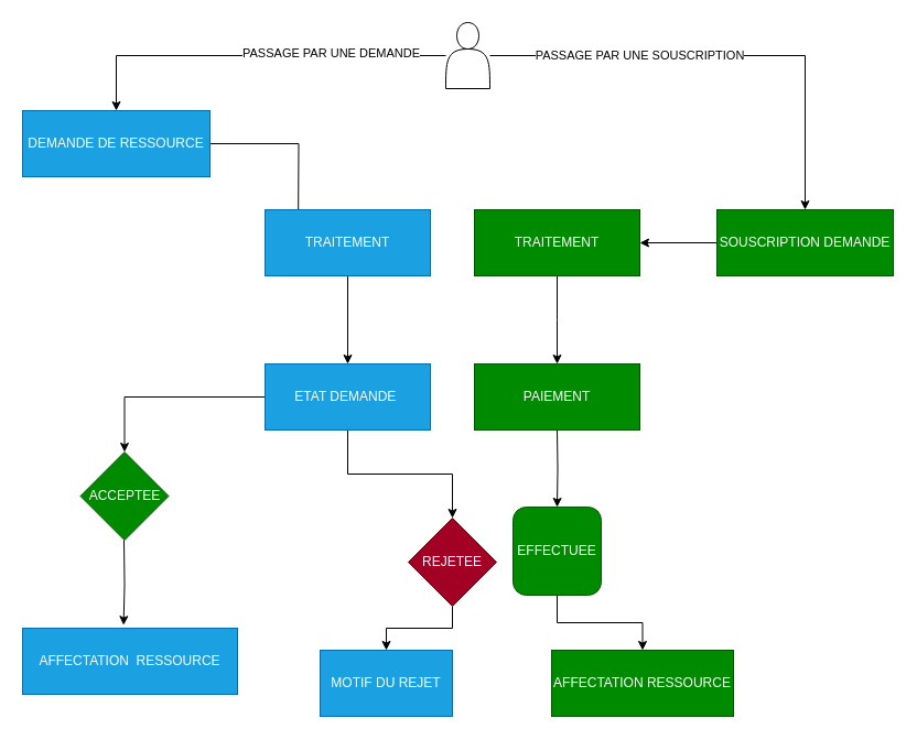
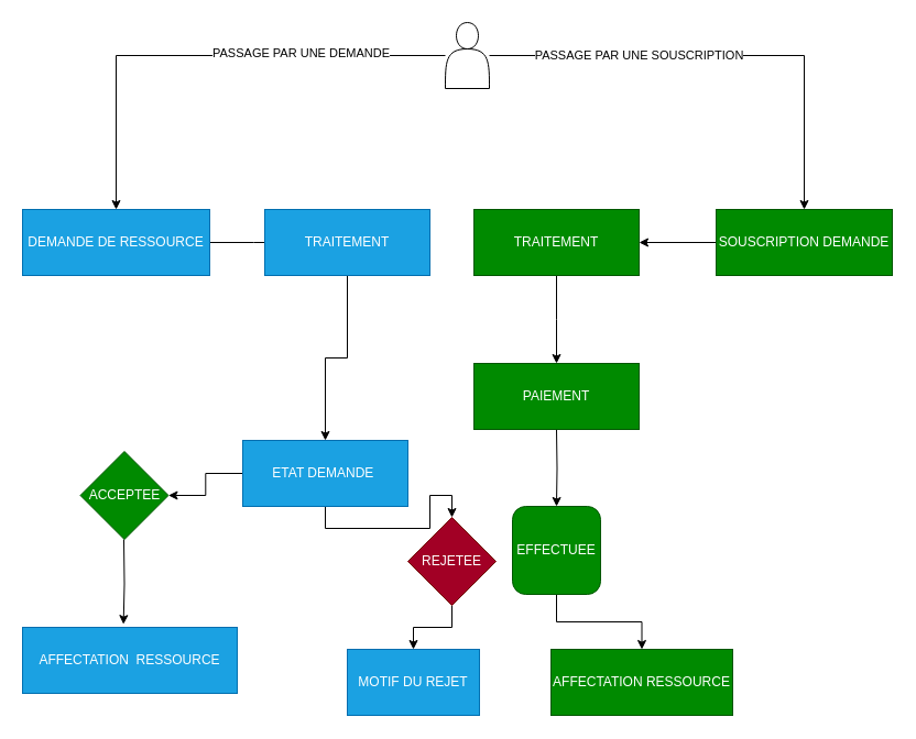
  <mxCell id="0" />
  <mxCell id="1" parent="0" />
  <mxCell id="2" value="PASSAGE PAR UNE SOUSCRIPTION" style="edgeStyle=orthogonalEdgeStyle;rounded=0;orthogonalLoop=1;jettySize=auto;html=1;" parent="1" source="5" target="7" edge="1"><mxGeometry x="-0.361" relative="1" as="geometry"><mxPoint as="offset" /></mxGeometry></mxCell>
  <mxCell id="3" value="" style="edgeStyle=orthogonalEdgeStyle;rounded=0;orthogonalLoop=1;jettySize=auto;html=1;" parent="1" source="5" target="9" edge="1"><mxGeometry relative="1" as="geometry" /></mxCell>
  <mxCell id="4" value="PASSAGE PAR UNE DEMANDE" style="edgeLabel;html=1;align=center;verticalAlign=middle;resizable=0;points=[];" parent="3" vertex="1" connectable="0"><mxGeometry x="-0.397" y="-3" relative="1" as="geometry"><mxPoint as="offset" /></mxGeometry></mxCell>
  <mxCell id="5" value="" style="shape=actor;whiteSpace=wrap;html=1;" parent="1" vertex="1"><mxGeometry x="404" y="20" width="40" height="60" as="geometry" /></mxCell>
  <mxCell id="6" value="" style="edgeStyle=orthogonalEdgeStyle;rounded=0;orthogonalLoop=1;jettySize=auto;html=1;" parent="1" source="7" edge="1"><mxGeometry relative="1" as="geometry"><mxPoint x="580" y="220" as="targetPoint" /></mxGeometry></mxCell>
  <mxCell id="7" value="SOUSCRIPTION DEMANDE" style="whiteSpace=wrap;html=1;fillColor=#008a00;strokeColor=#005700;fontColor=#ffffff;" parent="1" vertex="1"><mxGeometry x="650" y="190" width="160" height="60" as="geometry" /></mxCell>
  <mxCell id="8" value="" style="edgeStyle=orthogonalEdgeStyle;rounded=0;orthogonalLoop=1;jettySize=auto;html=1;" parent="1" source="9" edge="1"><mxGeometry relative="1" as="geometry"><mxPoint x="270" y="220" as="targetPoint" /></mxGeometry></mxCell>
- <mxCell id="9" value="DEMANDE DE RESSOURCE" style="whiteSpace=wrap;html=1;fillColor=#1ba1e2;strokeColor=#006EAF;fontColor=#ffffff;" parent="1" vertex="1"><mxGeometry x="20" y="100" width="170" height="60" as="geometry" /></mxCell>
+ <mxCell id="9" value="DEMANDE DE RESSOURCE" style="whiteSpace=wrap;html=1;fillColor=#1ba1e2;strokeColor=#006EAF;fontColor=#ffffff;" parent="1" vertex="1"><mxGeometry x="20" y="190" width="170" height="60" as="geometry" /></mxCell>
  <mxCell id="10" value="" style="edgeStyle=orthogonalEdgeStyle;rounded=0;orthogonalLoop=1;jettySize=auto;html=1;" parent="1" source="11" target="17" edge="1"><mxGeometry relative="1" as="geometry" /></mxCell>
  <mxCell id="11" value="TRAITEMENT" style="whiteSpace=wrap;html=1;fillColor=#1ba1e2;strokeColor=#006EAF;fontColor=#ffffff;" parent="1" vertex="1"><mxGeometry x="240" y="190" width="150" height="60" as="geometry" /></mxCell>
  <mxCell id="12" value="" style="edgeStyle=orthogonalEdgeStyle;rounded=0;orthogonalLoop=1;jettySize=auto;html=1;" parent="1" source="13" edge="1"><mxGeometry relative="1" as="geometry"><mxPoint x="505" y="330" as="targetPoint" /></mxGeometry></mxCell>
  <mxCell id="13" value="TRAITEMENT" style="whiteSpace=wrap;html=1;fillColor=#008a00;strokeColor=#005700;fontColor=#ffffff;" parent="1" vertex="1"><mxGeometry x="430" y="190" width="150" height="60" as="geometry" /></mxCell>
  <mxCell id="14" value="" style="edgeStyle=orthogonalEdgeStyle;rounded=0;orthogonalLoop=1;jettySize=auto;html=1;" parent="1" target="25" edge="1"><mxGeometry relative="1" as="geometry"><mxPoint x="505" y="390" as="sourcePoint" /></mxGeometry></mxCell>
  <mxCell id="15" value="" style="edgeStyle=orthogonalEdgeStyle;rounded=0;orthogonalLoop=1;jettySize=auto;html=1;" parent="1" source="17" target="19" edge="1"><mxGeometry relative="1" as="geometry" /></mxCell>
  <mxCell id="16" value="" style="edgeStyle=orthogonalEdgeStyle;rounded=0;orthogonalLoop=1;jettySize=auto;html=1;" parent="1" source="17" target="23" edge="1"><mxGeometry relative="1" as="geometry" /></mxCell>
- <mxCell id="17" value="ETAT DEMANDE&amp;nbsp;" style="whiteSpace=wrap;html=1;fillColor=#1ba1e2;strokeColor=#006EAF;fontColor=#ffffff;" parent="1" vertex="1"><mxGeometry x="240" y="330" width="150" height="60" as="geometry" /></mxCell>
+ <mxCell id="17" value="ETAT DEMANDE&amp;nbsp;" style="whiteSpace=wrap;html=1;fillColor=#1ba1e2;strokeColor=#006EAF;fontColor=#ffffff;" parent="1" vertex="1"><mxGeometry x="220" y="400" width="150" height="60" as="geometry" /></mxCell>
  <mxCell id="18" value="" style="edgeStyle=orthogonalEdgeStyle;rounded=0;orthogonalLoop=1;jettySize=auto;html=1;entryX=0.47;entryY=-0.047;entryDx=0;entryDy=0;entryPerimeter=0;" parent="1" target="20" edge="1"><mxGeometry relative="1" as="geometry"><mxPoint x="112" y="490" as="sourcePoint" /><mxPoint x="112" y="550" as="targetPoint" /><Array as="points" /></mxGeometry></mxCell>
  <mxCell id="19" value="ACCEPTEE" style="rhombus;whiteSpace=wrap;html=1;fillColor=#008a00;strokeColor=#005700;fontColor=#ffffff;" parent="1" vertex="1"><mxGeometry x="72.5" y="410" width="80" height="80" as="geometry" /></mxCell>
  <mxCell id="20" value="AFFECTATION&amp;nbsp; RESSOURCE" style="whiteSpace=wrap;html=1;fillColor=#1ba1e2;strokeColor=#006EAF;fontColor=#ffffff;" parent="1" vertex="1"><mxGeometry x="20" y="570" width="195" height="60" as="geometry" /></mxCell>
- <mxCell id="21" value="MOTIF DU REJET" style="whiteSpace=wrap;html=1;fillColor=#1ba1e2;strokeColor=#006EAF;fontColor=#ffffff;" parent="1" vertex="1"><mxGeometry x="290" y="590" width="120" height="60" as="geometry" /></mxCell>
+ <mxCell id="21" value="MOTIF DU REJET" style="whiteSpace=wrap;html=1;fillColor=#1ba1e2;strokeColor=#006EAF;fontColor=#ffffff;" parent="1" vertex="1"><mxGeometry x="315" y="590" width="120" height="60" as="geometry" /></mxCell>
  <mxCell id="22" value="" style="edgeStyle=orthogonalEdgeStyle;rounded=0;orthogonalLoop=1;jettySize=auto;html=1;" parent="1" source="23" target="21" edge="1"><mxGeometry relative="1" as="geometry" /></mxCell>
  <mxCell id="23" value="REJETEE" style="rhombus;whiteSpace=wrap;html=1;fillColor=#a20025;strokeColor=#6F0000;fontColor=#ffffff;" parent="1" vertex="1"><mxGeometry x="370" y="470" width="80" height="80" as="geometry" /></mxCell>
  <mxCell id="24" value="" style="edgeStyle=orthogonalEdgeStyle;rounded=0;orthogonalLoop=1;jettySize=auto;html=1;" parent="1" source="25" target="26" edge="1"><mxGeometry relative="1" as="geometry" /></mxCell>
  <mxCell id="25" value="EFFECTUEE" style="whiteSpace=wrap;html=1;fontColor=#ffffff;strokeColor=#005700;fillColor=#008a00;rounded=1;" parent="1" vertex="1"><mxGeometry x="465" y="460" width="80" height="80" as="geometry" /></mxCell>
  <mxCell id="26" value="AFFECTATION RESSOURCE" style="whiteSpace=wrap;html=1;fontColor=#ffffff;strokeColor=#005700;fillColor=#008a00;" parent="1" vertex="1"><mxGeometry x="500" y="590" width="165" height="60" as="geometry" /></mxCell>
  <mxCell id="27" value="PAIEMENT" style="whiteSpace=wrap;html=1;fillColor=#008a00;strokeColor=#005700;fontColor=#ffffff;" parent="1" vertex="1"><mxGeometry x="430" y="330" width="150" height="60" as="geometry" /></mxCell>
